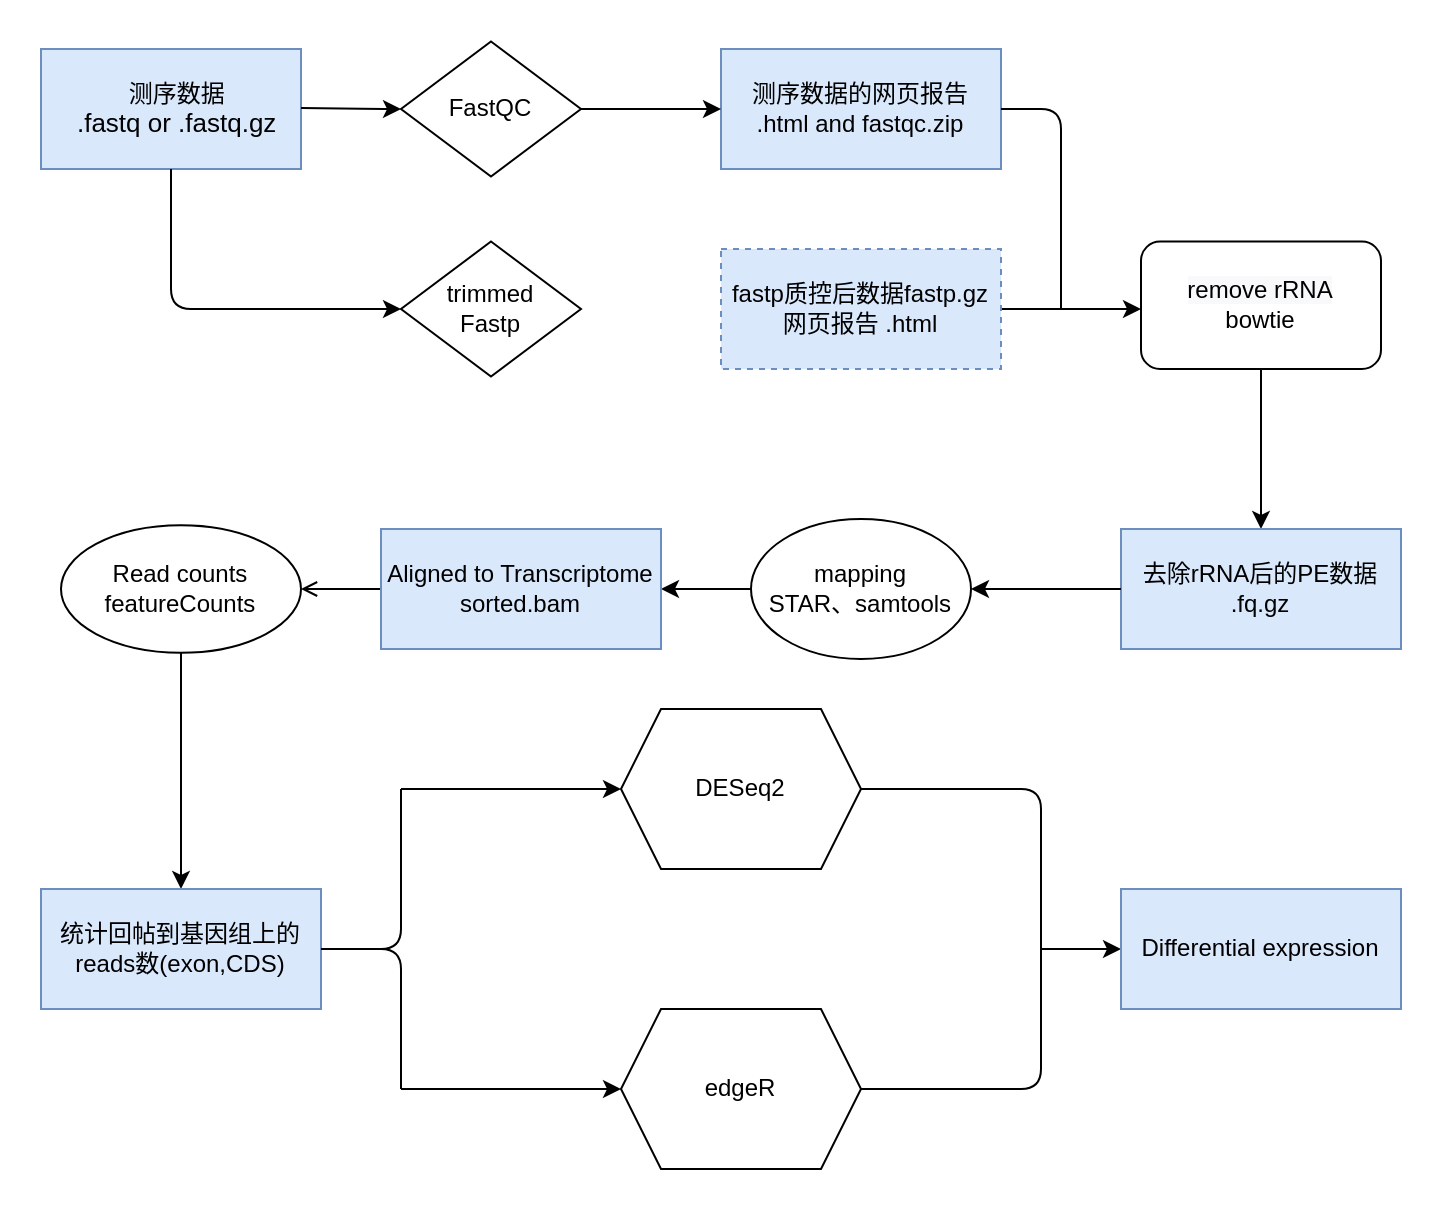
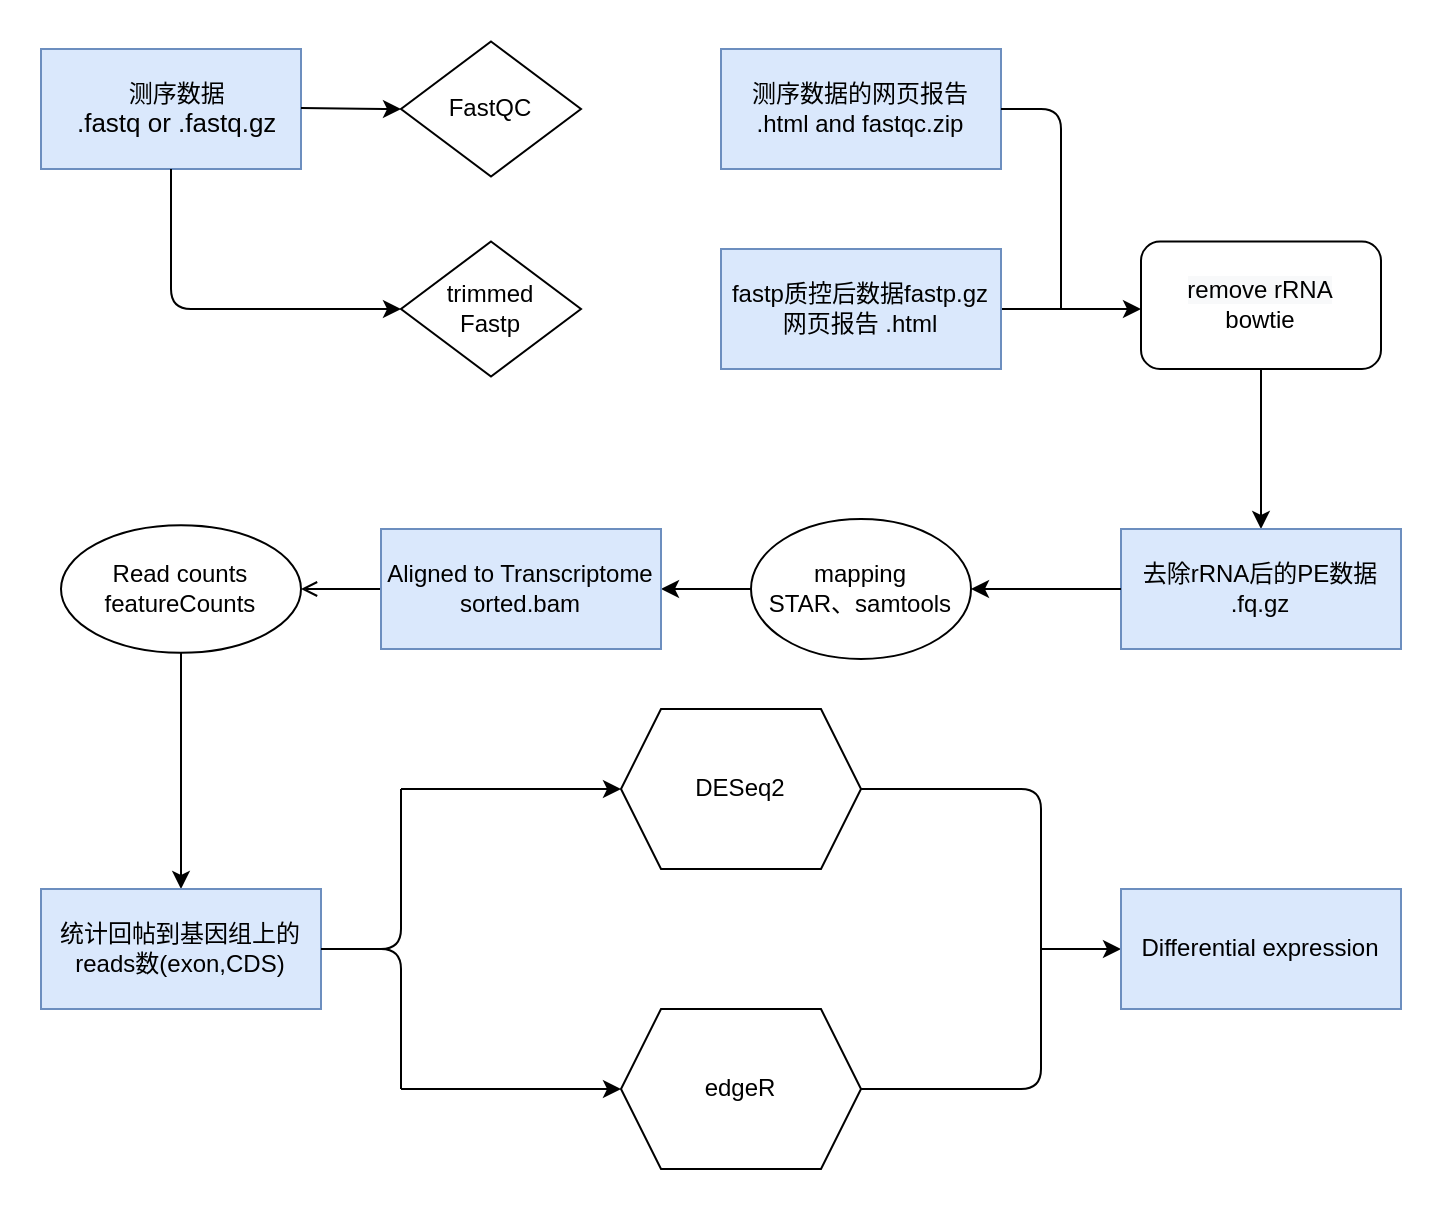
  <mxCell id="0" />
  <mxCell id="1" parent="0" />
  <mxCell id="2" value="&lt;p style=&quot;line-height: 117%&quot;&gt;&amp;nbsp; &amp;nbsp; &amp;nbsp; &amp;nbsp; &amp;nbsp; 测序数据 &amp;nbsp; &amp;nbsp; &amp;nbsp; &amp;nbsp; &amp;nbsp;&amp;nbsp;&lt;span style=&quot;font-size: 13px&quot;&gt;.fastq or .fastq.gz&lt;/span&gt;&lt;/p&gt;" style="rounded=0;whiteSpace=wrap;html=1;fillColor=#dae8fc;strokeColor=#6c8ebf;strokeWidth=1;" parent="1" vertex="1"><mxGeometry x="20" y="24" width="130" height="60" as="geometry" /></mxCell>
  <mxCell id="3" value="" style="endArrow=classic;html=1;" parent="1" edge="1"><mxGeometry width="50" height="50" relative="1" as="geometry"><mxPoint x="150" y="53.5" as="sourcePoint" /><mxPoint x="200" y="54" as="targetPoint" /><Array as="points"><mxPoint x="190" y="54" /></Array></mxGeometry></mxCell>
  <mxCell id="4" value="测序数据的网页报告&lt;br&gt;.html and fastqc.zip" style="rounded=0;whiteSpace=wrap;html=1;strokeWidth=1;fillColor=#dae8fc;strokeColor=#6c8ebf;" parent="1" vertex="1"><mxGeometry x="360" y="24" width="140" height="60" as="geometry" /></mxCell>
  <mxCell id="5" value="" style="endArrow=classic;html=1;exitX=0.5;exitY=1;exitDx=0;exitDy=0;" parent="1" source="2" edge="1"><mxGeometry width="50" height="50" relative="1" as="geometry"><mxPoint x="250" y="264" as="sourcePoint" /><mxPoint x="200" y="154" as="targetPoint" /><Array as="points"><mxPoint x="85" y="154" /></Array></mxGeometry></mxCell>
  <mxCell id="6" style="edgeStyle=orthogonalEdgeStyle;rounded=0;orthogonalLoop=1;jettySize=auto;html=1;exitX=1;exitY=0.5;exitDx=0;exitDy=0;shadow=0;" parent="1" source="7" edge="1"><mxGeometry relative="1" as="geometry"><mxPoint x="570" y="154" as="targetPoint" /><Array as="points"><mxPoint x="540" y="154" /><mxPoint x="540" y="154" /></Array></mxGeometry></mxCell>
- <mxCell id="7" value="fastp质控后数据fastp.gz网页报告 .html" style="rounded=0;whiteSpace=wrap;html=1;strokeWidth=1;fillColor=#dae8fc;strokeColor=#6c8ebf;dashed=1;" parent="1" vertex="1"><mxGeometry x="360" y="124" width="140" height="60" as="geometry" /></mxCell>
+ <mxCell id="7" value="fastp质控后数据fastp.gz网页报告 .html" style="rounded=0;whiteSpace=wrap;html=1;strokeWidth=1;fillColor=#dae8fc;strokeColor=#6c8ebf;" parent="1" vertex="1"><mxGeometry x="360" y="124" width="140" height="60" as="geometry" /></mxCell>
  <mxCell id="8" value="FastQC" style="rhombus;whiteSpace=wrap;html=1;strokeWidth=1;" parent="1" vertex="1"><mxGeometry x="200" y="20.25" width="90" height="67.5" as="geometry" /></mxCell>
- <mxCell id="9" value="" style="endArrow=classic;html=1;exitX=1;exitY=0.5;exitDx=0;exitDy=0;entryX=0;entryY=0.5;entryDx=0;entryDy=0;" parent="1" source="8" target="4" edge="1"><mxGeometry width="50" height="50" relative="1" as="geometry"><mxPoint x="250" y="214" as="sourcePoint" /><mxPoint x="300" y="164" as="targetPoint" /></mxGeometry></mxCell>
  <mxCell id="10" value="trimmed&lt;br&gt;Fastp" style="rhombus;whiteSpace=wrap;html=1;strokeWidth=1;" parent="1" vertex="1"><mxGeometry x="200" y="120.25" width="90" height="67.5" as="geometry" /></mxCell>
  <mxCell id="11" value="" style="endArrow=none;html=1;shadow=0;entryX=1;entryY=0.5;entryDx=0;entryDy=0;" parent="1" target="4" edge="1"><mxGeometry width="50" height="50" relative="1" as="geometry"><mxPoint x="530" y="154" as="sourcePoint" /><mxPoint x="530" y="34" as="targetPoint" /><Array as="points"><mxPoint x="530" y="54" /></Array></mxGeometry></mxCell>
  <mxCell id="12" style="edgeStyle=orthogonalEdgeStyle;rounded=0;orthogonalLoop=1;jettySize=auto;html=1;exitX=0.5;exitY=1;exitDx=0;exitDy=0;shadow=0;" parent="1" source="13" edge="1"><mxGeometry relative="1" as="geometry"><mxPoint x="630" y="264" as="targetPoint" /></mxGeometry></mxCell>
  <mxCell id="13" value="&lt;span style=&quot;color: rgb(0 , 0 , 0) ; font-family: &amp;#34;helvetica&amp;#34; ; font-size: 12px ; font-style: normal ; font-weight: normal ; letter-spacing: normal ; text-align: center ; text-indent: 0px ; text-transform: none ; word-spacing: 0px ; background-color: rgb(248 , 249 , 250) ; text-decoration: none ; display: inline ; float: none&quot;&gt;remove rRNA&lt;br&gt;&lt;/span&gt;&lt;span style=&quot;font-family: &amp;#34;helvetica&amp;#34;&quot;&gt;bowtie&lt;/span&gt;" style="rounded=1;whiteSpace=wrap;html=1;strokeWidth=1;" parent="1" vertex="1"><mxGeometry x="570" y="120.25" width="120" height="63.75" as="geometry" /></mxCell>
  <mxCell id="14" value="去除rRNA后的PE数据 &lt;br&gt;.fq.gz" style="rounded=0;whiteSpace=wrap;html=1;strokeWidth=1;fillColor=#dae8fc;strokeColor=#6c8ebf;" parent="1" vertex="1"><mxGeometry x="560" y="264" width="140" height="60" as="geometry" /></mxCell>
  <mxCell id="15" style="edgeStyle=orthogonalEdgeStyle;rounded=0;orthogonalLoop=1;jettySize=auto;html=1;exitX=0;exitY=0.5;exitDx=0;exitDy=0;shadow=0;" parent="1" source="16" edge="1"><mxGeometry relative="1" as="geometry"><mxPoint x="330" y="294" as="targetPoint" /></mxGeometry></mxCell>
  <mxCell id="16" value="mapping&lt;br&gt;STAR、samtools" style="ellipse;whiteSpace=wrap;html=1;strokeWidth=1;" parent="1" vertex="1"><mxGeometry x="375" y="259" width="110" height="70" as="geometry" /></mxCell>
  <mxCell id="17" value="" style="endArrow=classic;html=1;shadow=0;exitX=0;exitY=0.5;exitDx=0;exitDy=0;entryX=1;entryY=0.5;entryDx=0;entryDy=0;" parent="1" source="14" target="16" edge="1"><mxGeometry width="50" height="50" relative="1" as="geometry"><mxPoint x="460" y="244" as="sourcePoint" /><mxPoint x="510" y="194" as="targetPoint" /></mxGeometry></mxCell>
  <mxCell id="18" style="edgeStyle=orthogonalEdgeStyle;rounded=0;orthogonalLoop=1;jettySize=auto;html=1;exitX=0;exitY=0.5;exitDx=0;exitDy=0;entryX=1;entryY=0.5;entryDx=0;entryDy=0;shadow=0;endArrow=open;" parent="1" source="19" target="21" edge="1"><mxGeometry relative="1" as="geometry" /></mxCell>
  <mxCell id="19" value="Aligned to Transcriptome&lt;br&gt;sorted.bam" style="rounded=0;whiteSpace=wrap;html=1;strokeWidth=1;fillColor=#dae8fc;strokeColor=#6c8ebf;" parent="1" vertex="1"><mxGeometry x="190" y="264" width="140" height="60" as="geometry" /></mxCell>
  <mxCell id="20" style="edgeStyle=orthogonalEdgeStyle;rounded=0;orthogonalLoop=1;jettySize=auto;html=1;exitX=0.5;exitY=1;exitDx=0;exitDy=0;shadow=0;entryX=0.5;entryY=0;entryDx=0;entryDy=0;" parent="1" source="21" target="22" edge="1"><mxGeometry relative="1" as="geometry"><mxPoint x="90" y="414" as="targetPoint" /></mxGeometry></mxCell>
  <mxCell id="21" value="&lt;font face=&quot;helvetica&quot;&gt;Read counts&lt;br&gt;featureCounts&lt;br&gt;&lt;/font&gt;" style="ellipse;whiteSpace=wrap;html=1;strokeWidth=1;" parent="1" vertex="1"><mxGeometry x="30" y="262.13" width="120" height="63.75" as="geometry" /></mxCell>
  <mxCell id="22" value="统计回帖到基因组上的reads数(exon,CDS)" style="rounded=0;whiteSpace=wrap;html=1;strokeWidth=1;fillColor=#dae8fc;strokeColor=#6c8ebf;" parent="1" vertex="1"><mxGeometry x="20" y="444" width="140" height="60" as="geometry" /></mxCell>
  <mxCell id="23" value="" style="endArrow=none;html=1;shadow=0;exitX=1;exitY=0.5;exitDx=0;exitDy=0;" parent="1" source="22" edge="1"><mxGeometry width="50" height="50" relative="1" as="geometry"><mxPoint x="280" y="364" as="sourcePoint" /><mxPoint x="200" y="394" as="targetPoint" /><Array as="points"><mxPoint x="200" y="474" /></Array></mxGeometry></mxCell>
  <mxCell id="24" value="" style="endArrow=none;html=1;shadow=0;" parent="1" edge="1"><mxGeometry width="50" height="50" relative="1" as="geometry"><mxPoint x="160" y="474" as="sourcePoint" /><mxPoint x="200" y="544" as="targetPoint" /><Array as="points"><mxPoint x="200" y="474" /></Array></mxGeometry></mxCell>
  <mxCell id="25" value="" style="endArrow=classic;html=1;shadow=0;" parent="1" edge="1"><mxGeometry width="50" height="50" relative="1" as="geometry"><mxPoint x="200" y="394" as="sourcePoint" /><mxPoint x="310" y="394" as="targetPoint" /></mxGeometry></mxCell>
  <mxCell id="26" value="" style="endArrow=classic;html=1;shadow=0;" parent="1" edge="1"><mxGeometry width="50" height="50" relative="1" as="geometry"><mxPoint x="200" y="544" as="sourcePoint" /><mxPoint x="310" y="544" as="targetPoint" /></mxGeometry></mxCell>
  <mxCell id="27" value="DESeq2" style="shape=hexagon;perimeter=hexagonPerimeter2;whiteSpace=wrap;html=1;fixedSize=1;strokeWidth=1;" parent="1" vertex="1"><mxGeometry x="310" y="354" width="120" height="80" as="geometry" /></mxCell>
  <mxCell id="28" value="edgeR" style="shape=hexagon;perimeter=hexagonPerimeter2;whiteSpace=wrap;html=1;fixedSize=1;strokeWidth=1;" parent="1" vertex="1"><mxGeometry x="310" y="504" width="120" height="80" as="geometry" /></mxCell>
  <mxCell id="29" value="" style="endArrow=none;html=1;shadow=0;exitX=1;exitY=0.5;exitDx=0;exitDy=0;" parent="1" source="27" edge="1"><mxGeometry width="50" height="50" relative="1" as="geometry"><mxPoint x="310" y="384" as="sourcePoint" /><mxPoint x="520" y="464" as="targetPoint" /><Array as="points"><mxPoint x="520" y="394" /></Array></mxGeometry></mxCell>
  <mxCell id="30" value="" style="endArrow=none;html=1;shadow=0;exitX=1;exitY=0.5;exitDx=0;exitDy=0;" parent="1" source="28" edge="1"><mxGeometry width="50" height="50" relative="1" as="geometry"><mxPoint x="310" y="384" as="sourcePoint" /><mxPoint x="520" y="464" as="targetPoint" /><Array as="points"><mxPoint x="520" y="544" /></Array></mxGeometry></mxCell>
  <mxCell id="31" value="" style="endArrow=classic;html=1;shadow=0;" parent="1" edge="1"><mxGeometry width="50" height="50" relative="1" as="geometry"><mxPoint x="520" y="474" as="sourcePoint" /><mxPoint x="560" y="474" as="targetPoint" /></mxGeometry></mxCell>
  <mxCell id="32" value="Differential expression" style="rounded=0;whiteSpace=wrap;html=1;strokeWidth=1;fillColor=#dae8fc;strokeColor=#6c8ebf;" parent="1" vertex="1"><mxGeometry x="560" y="444" width="140" height="60" as="geometry" /></mxCell>
